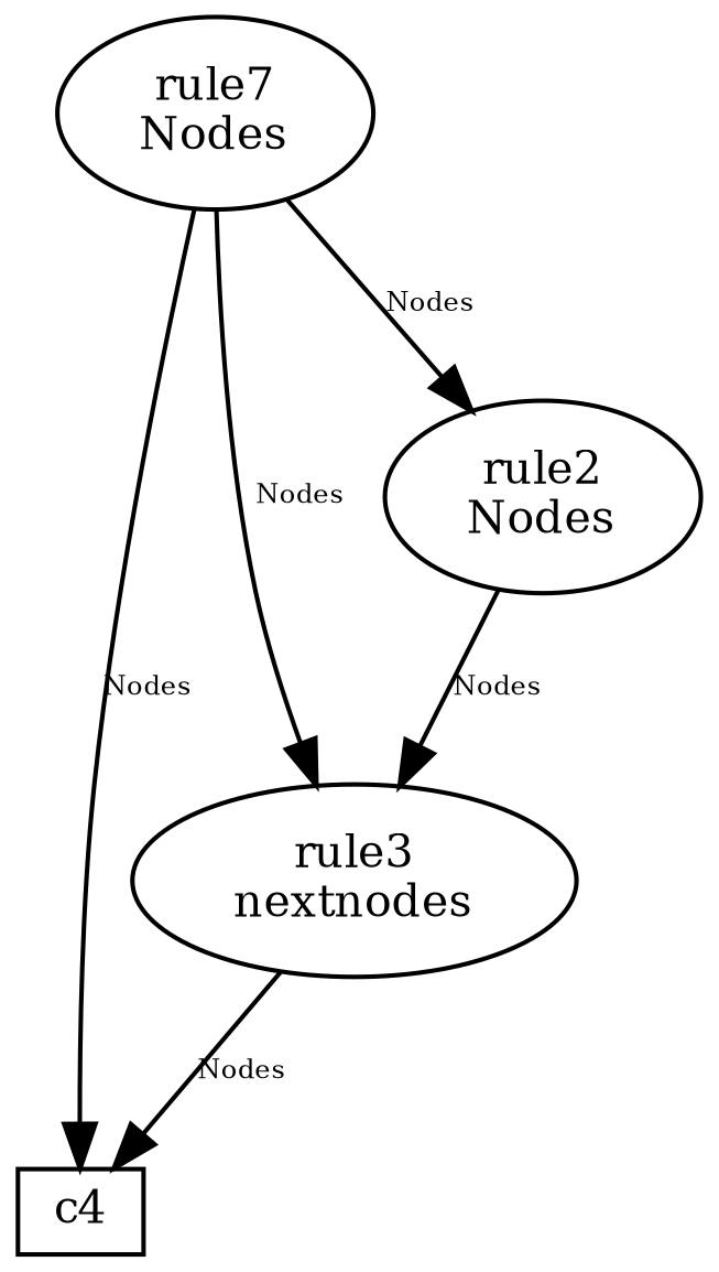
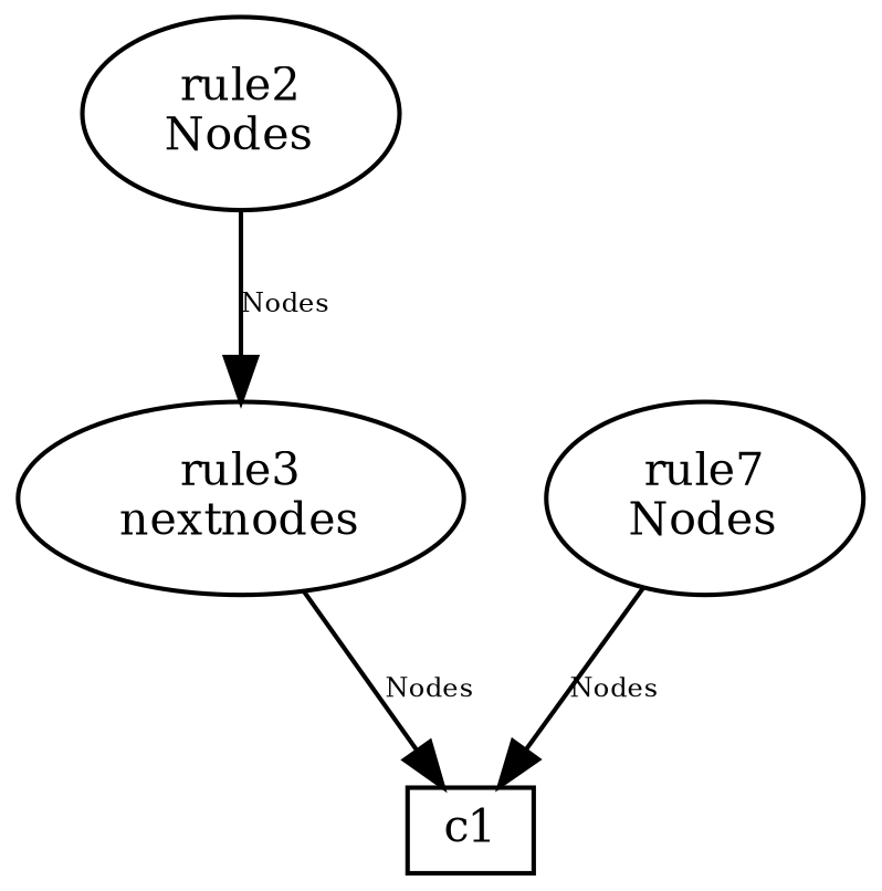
  digraph {
    node [fontsize=10]
    edge [fontsize=6]
-   n1 [height=0.1 label=c4 shape=box width=0.1]
+   n1 [height=0.1 label=c1 shape=box width=0.1]
    n2 [height=0.1 label="rule3\nnextnodes" width=0.1]
    n3 [height=0.1 label="rule2\nNodes" width=0.1]
    n4 [height=0.1 label="rule7\nNodes" width=0.1]
    n2 -> n1 [label=Nodes]
    n3 -> n2 [label=Nodes]
    n4 -> n1 [label=Nodes]
-   n4 -> n2 [label=Nodes]
-   n4 -> n3 [label=Nodes]
  }
